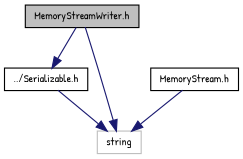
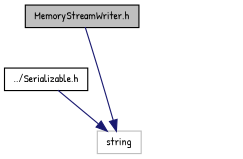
  digraph {
    fontname="Patrick Hand"
    node [color=black fillcolor=white fontname="Patrick Hand" fontsize=10 shape=record style=filled]
    edge [color=midnightblue fontname="Patrick Hand" fontsize=10 labelfontname=Helvetica labelfontsize=10 style=solid]
    n1 [fillcolor=grey75 fontcolor=black height=0.2 label="MemoryStreamWriter.h" width=0.4]
    n2 [height=0.2 label="../Serializable.h" width=0.4]
    n3 [color=grey75 height=0.2 label=string width=0.4]
-   n4 [height=0.2 label="MemoryStream.h" width=0.4]
-   n1 -> n2
    n1 -> n3
    n2 -> n3
-   n4 -> n3
  }
